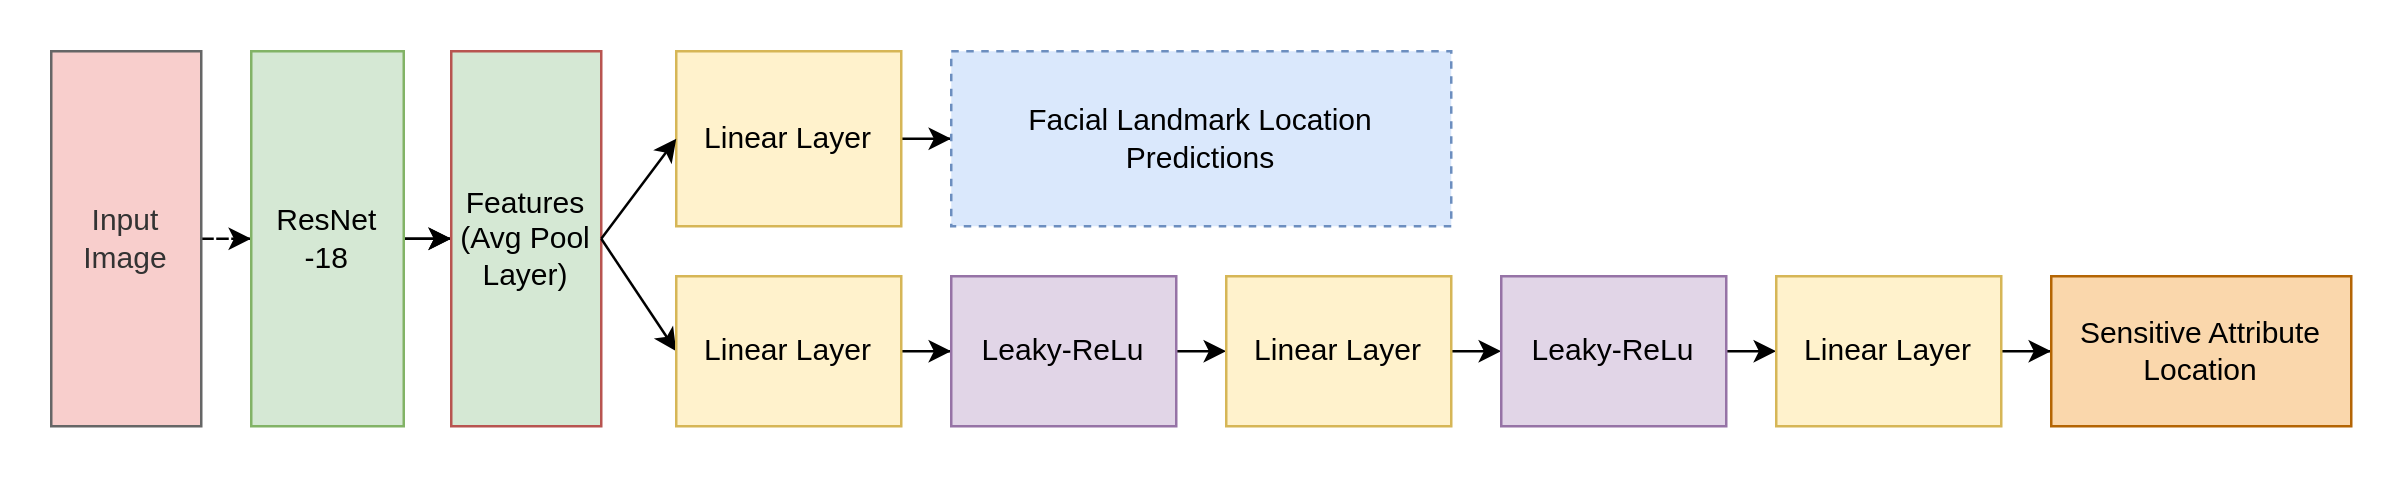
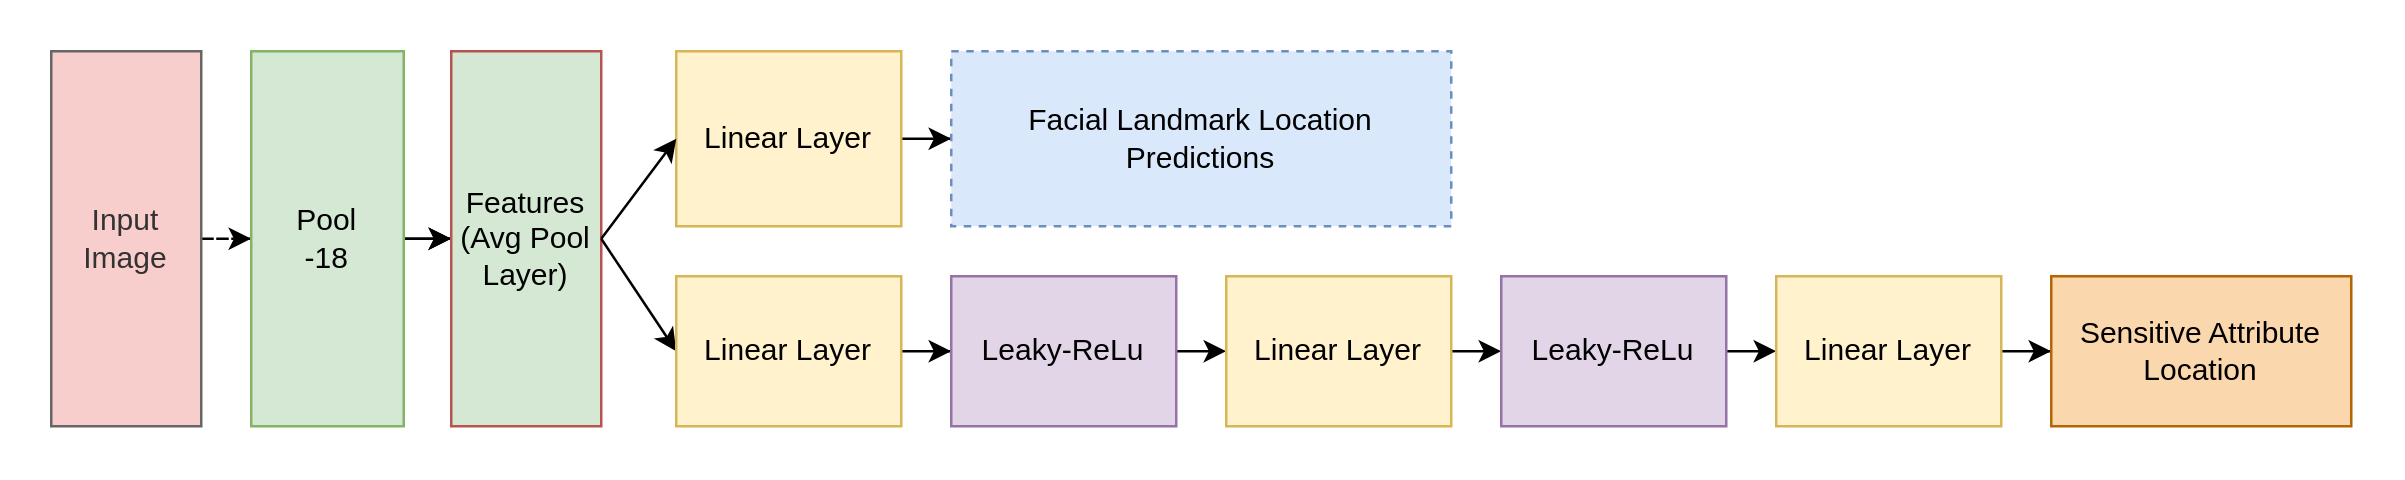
  <mxCell id="0" />
  <mxCell id="1" parent="0" />
  <mxCell id="2" value="" style="edgeStyle=orthogonalEdgeStyle;rounded=0;orthogonalLoop=1;jettySize=auto;html=1;dashed=1;" edge="1" parent="1" source="3" target="6"><mxGeometry relative="1" as="geometry" /></mxCell>
  <mxCell id="3" value="Input Image" style="rounded=0;whiteSpace=wrap;html=1;fillColor=#f8cecc;strokeColor=#666666;fontColor=#333333;" vertex="1" parent="1"><mxGeometry x="20" y="20" width="60" height="150" as="geometry" /></mxCell>
  <mxCell id="4" value="" style="edgeStyle=orthogonalEdgeStyle;rounded=0;orthogonalLoop=1;jettySize=auto;html=1;" edge="1" parent="1" source="6" target="7"><mxGeometry relative="1" as="geometry" /></mxCell>
  <mxCell id="5" value="" style="edgeStyle=orthogonalEdgeStyle;rounded=0;orthogonalLoop=1;jettySize=auto;html=1;" edge="1" parent="1" source="6" target="7"><mxGeometry relative="1" as="geometry" /></mxCell>
- <mxCell id="6" value="ResNet&lt;br&gt;-18" style="rounded=0;whiteSpace=wrap;html=1;fillColor=#d5e8d4;strokeColor=#82b366;" vertex="1" parent="1"><mxGeometry x="100" y="20" width="61" height="150" as="geometry" /></mxCell>
+ <mxCell id="6" value="Pool&lt;br&gt;-18" style="rounded=0;whiteSpace=wrap;html=1;fillColor=#d5e8d4;strokeColor=#82b366;" vertex="1" parent="1"><mxGeometry x="100" y="20" width="61" height="150" as="geometry" /></mxCell>
  <mxCell id="7" value="Features&lt;br&gt;(Avg Pool Layer)" style="whiteSpace=wrap;html=1;rounded=0;fillColor=#d5e8d4;strokeColor=#b85450;" vertex="1" parent="1"><mxGeometry x="180" y="20" width="60" height="150" as="geometry" /></mxCell>
  <mxCell id="8" style="edgeStyle=orthogonalEdgeStyle;rounded=0;orthogonalLoop=1;jettySize=auto;html=1;entryX=0;entryY=0.5;entryDx=0;entryDy=0;" edge="1" parent="1" source="9" target="10"><mxGeometry relative="1" as="geometry" /></mxCell>
  <mxCell id="9" value="Linear Layer" style="rounded=0;whiteSpace=wrap;html=1;fillColor=#fff2cc;strokeColor=#d6b656;" vertex="1" parent="1"><mxGeometry x="270" y="20" width="90" height="70" as="geometry" /></mxCell>
  <mxCell id="10" value="Facial Landmark Location Predictions" style="rounded=0;whiteSpace=wrap;html=1;fillColor=#dae8fc;strokeColor=#6c8ebf;dashed=1;" vertex="1" parent="1"><mxGeometry x="380" y="20" width="200" height="70" as="geometry" /></mxCell>
  <mxCell id="11" value="" style="endArrow=classic;html=1;entryX=0;entryY=0.5;entryDx=0;entryDy=0;exitX=1;exitY=0.5;exitDx=0;exitDy=0;" edge="1" parent="1" source="7" target="9"><mxGeometry width="50" height="50" relative="1" as="geometry"><mxPoint x="221" y="90" as="sourcePoint" /><mxPoint x="260" y="20" as="targetPoint" /></mxGeometry></mxCell>
  <mxCell id="12" value="" style="endArrow=classic;html=1;exitX=1;exitY=0.5;exitDx=0;exitDy=0;entryX=0;entryY=0.5;entryDx=0;entryDy=0;" edge="1" parent="1" source="7" target="14"><mxGeometry width="50" height="50" relative="1" as="geometry"><mxPoint x="220" y="74.5" as="sourcePoint" /><mxPoint x="280" y="74.5" as="targetPoint" /></mxGeometry></mxCell>
  <mxCell id="13" style="edgeStyle=orthogonalEdgeStyle;rounded=0;orthogonalLoop=1;jettySize=auto;html=1;entryX=0;entryY=0.5;entryDx=0;entryDy=0;" edge="1" parent="1" source="14" target="16"><mxGeometry relative="1" as="geometry" /></mxCell>
  <mxCell id="14" value="Linear Layer" style="rounded=0;whiteSpace=wrap;html=1;fillColor=#fff2cc;strokeColor=#d6b656;" vertex="1" parent="1"><mxGeometry x="270" y="110" width="90" height="60" as="geometry" /></mxCell>
  <mxCell id="15" style="edgeStyle=orthogonalEdgeStyle;rounded=0;orthogonalLoop=1;jettySize=auto;html=1;exitX=1;exitY=0.5;exitDx=0;exitDy=0;entryX=0;entryY=0.5;entryDx=0;entryDy=0;" edge="1" parent="1" source="16" target="18"><mxGeometry relative="1" as="geometry" /></mxCell>
  <mxCell id="16" value="Leaky-ReLu" style="rounded=0;whiteSpace=wrap;html=1;fillColor=#e1d5e7;strokeColor=#9673a6;" vertex="1" parent="1"><mxGeometry x="380" y="110" width="90" height="60" as="geometry" /></mxCell>
  <mxCell id="17" style="edgeStyle=orthogonalEdgeStyle;rounded=0;orthogonalLoop=1;jettySize=auto;html=1;exitX=1;exitY=0.5;exitDx=0;exitDy=0;entryX=0;entryY=0.5;entryDx=0;entryDy=0;" edge="1" parent="1" source="18" target="20"><mxGeometry relative="1" as="geometry" /></mxCell>
  <mxCell id="18" value="Linear Layer" style="rounded=0;whiteSpace=wrap;html=1;fillColor=#fff2cc;strokeColor=#d6b656;" vertex="1" parent="1"><mxGeometry x="490" y="110" width="90" height="60" as="geometry" /></mxCell>
  <mxCell id="19" style="edgeStyle=orthogonalEdgeStyle;rounded=0;orthogonalLoop=1;jettySize=auto;html=1;exitX=1;exitY=0.5;exitDx=0;exitDy=0;entryX=0;entryY=0.5;entryDx=0;entryDy=0;" edge="1" parent="1" source="20" target="22"><mxGeometry relative="1" as="geometry" /></mxCell>
  <mxCell id="20" value="Leaky-ReLu" style="rounded=0;whiteSpace=wrap;html=1;fillColor=#e1d5e7;strokeColor=#9673a6;" vertex="1" parent="1"><mxGeometry x="600" y="110" width="90" height="60" as="geometry" /></mxCell>
  <mxCell id="21" style="edgeStyle=orthogonalEdgeStyle;rounded=0;orthogonalLoop=1;jettySize=auto;html=1;exitX=1;exitY=0.5;exitDx=0;exitDy=0;" edge="1" parent="1" source="22" target="23"><mxGeometry relative="1" as="geometry"><mxPoint x="860" y="140" as="targetPoint" /></mxGeometry></mxCell>
  <mxCell id="22" value="Linear Layer" style="rounded=0;whiteSpace=wrap;html=1;fillColor=#fff2cc;strokeColor=#d6b656;" vertex="1" parent="1"><mxGeometry x="710" y="110" width="90" height="60" as="geometry" /></mxCell>
  <mxCell id="23" value="Sensitive Attribute Location" style="rounded=0;whiteSpace=wrap;html=1;fillColor=#fad7ac;strokeColor=#b46504;" vertex="1" parent="1"><mxGeometry x="820" y="110" width="120" height="60" as="geometry" /></mxCell>
